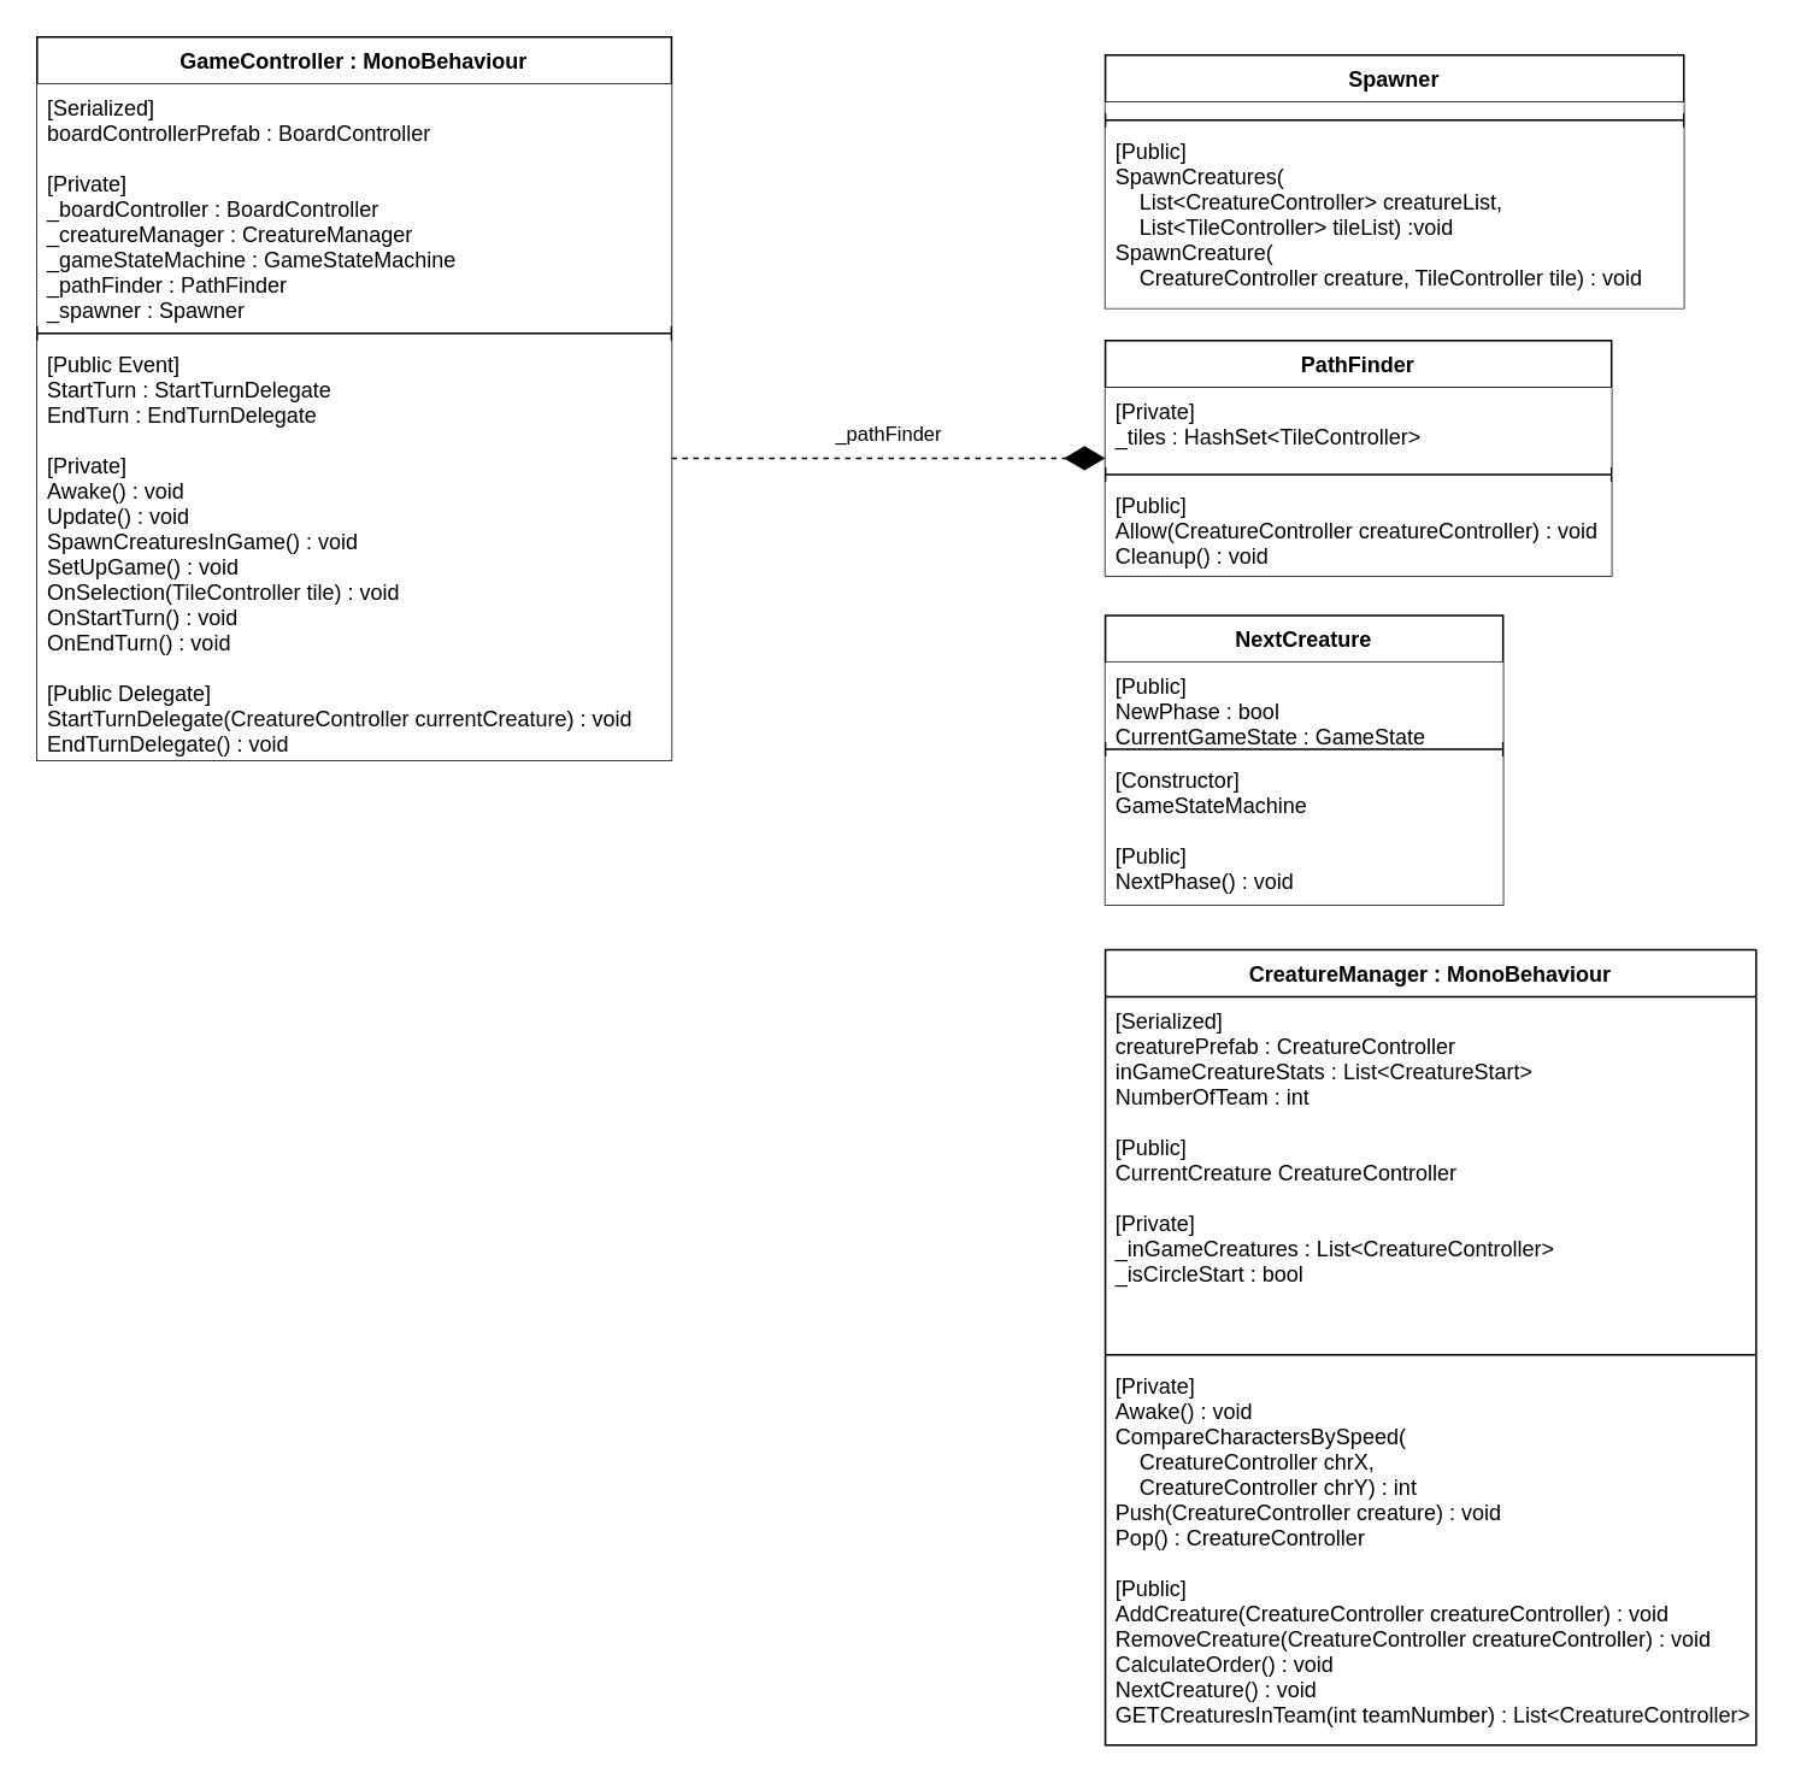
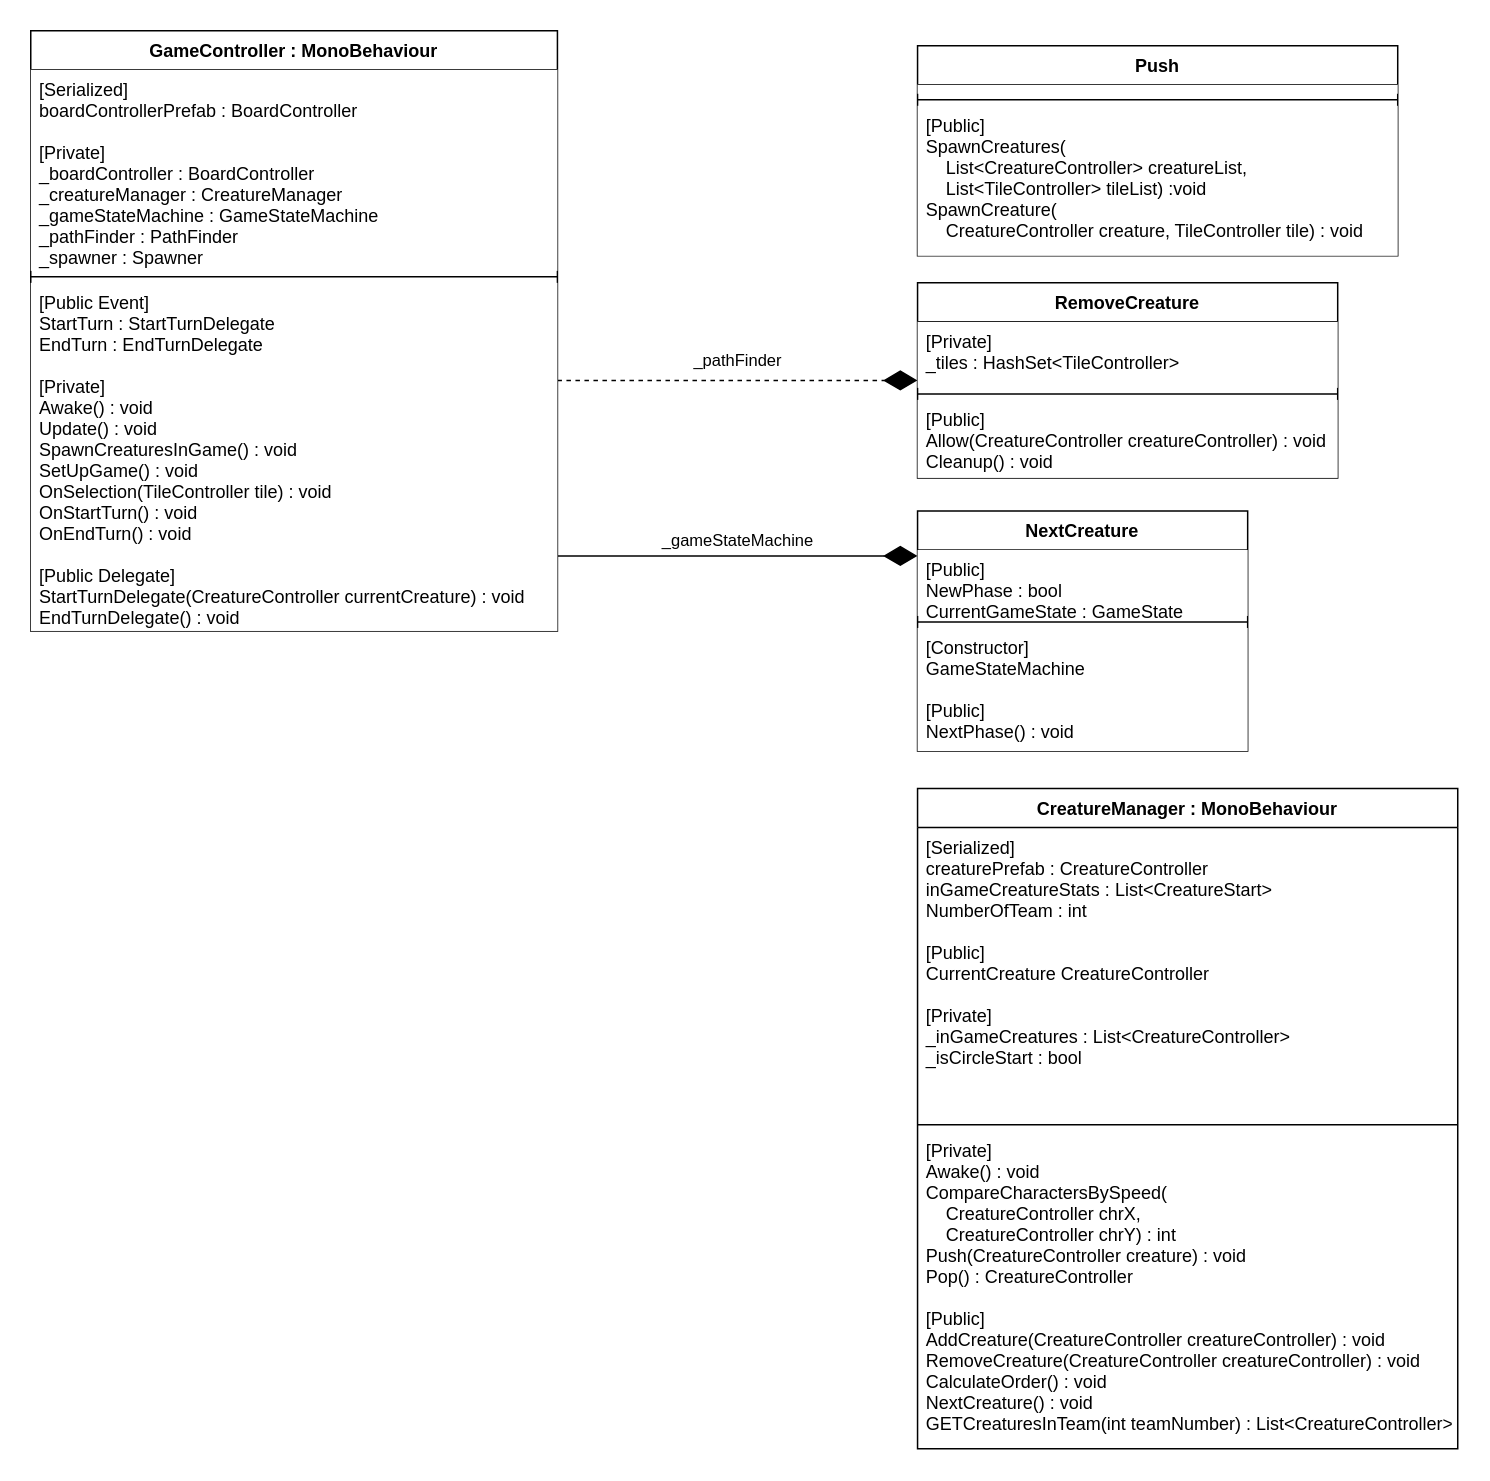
  <mxCell id="0" />
  <mxCell id="1" parent="0" />
  <mxCell id="2" value="_pathFinder" style="edgeStyle=orthogonalEdgeStyle;rounded=0;orthogonalLoop=1;jettySize=auto;html=1;endArrow=diamondThin;endFill=1;startSize=20;endSize=20;dashed=1;" edge="1" parent="1" source="4" target="12"><mxGeometry y="13" relative="1" as="geometry"><Array as="points"><mxPoint x="431" y="253" /><mxPoint x="431" y="253" /></Array><mxPoint as="offset" /></mxGeometry></mxCell>
+ <mxCell id="3" value="_gameStateMachine" style="edgeStyle=orthogonalEdgeStyle;rounded=0;orthogonalLoop=1;jettySize=auto;html=1;endArrow=diamondThin;endFill=1;startSize=20;endSize=20;" edge="1" parent="1" source="4" target="16"><mxGeometry y="10" relative="1" as="geometry"><Array as="points"><mxPoint x="561" y="370" /><mxPoint x="561" y="370" /></Array><mxPoint as="offset" /></mxGeometry></mxCell>
  <mxCell id="4" value="GameController : MonoBehaviour" style="swimlane;fontStyle=1;align=center;verticalAlign=top;childLayout=stackLayout;horizontal=1;startSize=26;horizontalStack=0;resizeParent=1;resizeParentMax=0;resizeLast=0;collapsible=1;marginBottom=0;rounded=0;sketch=0;glass=0;" vertex="1" parent="1"><mxGeometry x="20" y="20" width="351" height="400" as="geometry"><mxRectangle x="199" y="200" width="220" height="26" as="alternateBounds" /></mxGeometry></mxCell>
  <mxCell id="5" value="[Serialized]&#10;boardControllerPrefab : BoardController&#10;&#10;[Private]&#10;_boardController : BoardController&#10;_creatureManager : CreatureManager&#10;_gameStateMachine : GameStateMachine&#10;_pathFinder : PathFinder&#10;_spawner : Spawner&#10;" style="text;strokeColor=none;align=left;verticalAlign=top;spacingLeft=4;spacingRight=4;overflow=hidden;rotatable=0;points=[[0,0.5],[1,0.5]];portConstraint=eastwest;labelBackgroundColor=none;fillColor=#ffffff;" vertex="1" parent="4"><mxGeometry y="26" width="351" height="134" as="geometry" /></mxCell>
  <mxCell id="6" value="" style="line;strokeWidth=1;align=left;verticalAlign=middle;spacingTop=-1;spacingLeft=3;spacingRight=3;rotatable=0;labelPosition=right;points=[];portConstraint=eastwest;" vertex="1" parent="4"><mxGeometry y="160" width="351" height="8" as="geometry" /></mxCell>
  <mxCell id="7" value="[Public Event]&#10;StartTurn : StartTurnDelegate&#10;EndTurn : EndTurnDelegate&#10;&#10;[Private]&#10;Awake() : void&#10;Update() : void&#10;SpawnCreaturesInGame() : void&#10;SetUpGame() : void&#10;OnSelection(TileController tile) : void&#10;OnStartTurn() : void&#10;OnEndTurn() : void&#10;&#10;[Public Delegate]&#10;StartTurnDelegate(CreatureController currentCreature) : void&#10;EndTurnDelegate() : void&#10;" style="text;strokeColor=none;align=left;verticalAlign=top;spacingLeft=4;spacingRight=4;overflow=hidden;rotatable=0;points=[[0,0.5],[1,0.5]];portConstraint=eastwest;fillColor=#ffffff;" vertex="1" parent="4"><mxGeometry y="168" width="351" height="232" as="geometry" /></mxCell>
- <mxCell id="8" value="Spawner" style="swimlane;fontStyle=1;align=center;verticalAlign=top;childLayout=stackLayout;horizontal=1;startSize=26;horizontalStack=0;resizeParent=1;resizeParentMax=0;resizeLast=0;collapsible=1;marginBottom=0;rounded=0;glass=0;labelBackgroundColor=none;sketch=0;" vertex="1" parent="1"><mxGeometry x="611" y="30" width="320" height="140" as="geometry" /></mxCell>
+ <mxCell id="8" value="Push" style="swimlane;fontStyle=1;align=center;verticalAlign=top;childLayout=stackLayout;horizontal=1;startSize=26;horizontalStack=0;resizeParent=1;resizeParentMax=0;resizeLast=0;collapsible=1;marginBottom=0;rounded=0;glass=0;labelBackgroundColor=none;sketch=0;" vertex="1" parent="1"><mxGeometry x="611" y="30" width="320" height="140" as="geometry" /></mxCell>
  <mxCell id="9" value="" style="text;strokeColor=none;align=left;verticalAlign=top;spacingLeft=4;spacingRight=4;overflow=hidden;rotatable=0;points=[[0,0.5],[1,0.5]];portConstraint=eastwest;fillColor=#ffffff;" vertex="1" parent="8"><mxGeometry y="26" width="320" height="6" as="geometry" /></mxCell>
  <mxCell id="10" value="" style="line;strokeWidth=1;align=left;verticalAlign=middle;spacingTop=-1;spacingLeft=3;spacingRight=3;rotatable=0;labelPosition=right;points=[];portConstraint=eastwest;" vertex="1" parent="8"><mxGeometry y="32" width="320" height="8" as="geometry" /></mxCell>
  <mxCell id="11" value="[Public]&#10;SpawnCreatures(&#10;    List&lt;CreatureController&gt; creatureList, &#10;    List&lt;TileController&gt; tileList) :void&#10;SpawnCreature(&#10;    CreatureController creature, TileController tile) : void" style="text;strokeColor=none;align=left;verticalAlign=top;spacingLeft=4;spacingRight=4;overflow=hidden;rotatable=0;points=[[0,0.5],[1,0.5]];portConstraint=eastwest;fillColor=#ffffff;" vertex="1" parent="8"><mxGeometry y="40" width="320" height="100" as="geometry" /></mxCell>
- <mxCell id="12" value="PathFinder" style="swimlane;fontStyle=1;align=center;verticalAlign=top;childLayout=stackLayout;horizontal=1;startSize=26;horizontalStack=0;resizeParent=1;resizeParentMax=0;resizeLast=0;collapsible=1;marginBottom=0;rounded=0;glass=0;labelBackgroundColor=none;sketch=0;" vertex="1" parent="1"><mxGeometry x="611" y="188" width="280" height="130" as="geometry" /></mxCell>
+ <mxCell id="12" value="RemoveCreature" style="swimlane;fontStyle=1;align=center;verticalAlign=top;childLayout=stackLayout;horizontal=1;startSize=26;horizontalStack=0;resizeParent=1;resizeParentMax=0;resizeLast=0;collapsible=1;marginBottom=0;rounded=0;glass=0;labelBackgroundColor=none;sketch=0;" vertex="1" parent="1"><mxGeometry x="611" y="188" width="280" height="130" as="geometry" /></mxCell>
  <mxCell id="13" value="[Private]&#10;_tiles : HashSet&lt;TileController&gt;&#10;" style="text;strokeColor=none;align=left;verticalAlign=top;spacingLeft=4;spacingRight=4;overflow=hidden;rotatable=0;points=[[0,0.5],[1,0.5]];portConstraint=eastwest;fillColor=#ffffff;" vertex="1" parent="12"><mxGeometry y="26" width="280" height="44" as="geometry" /></mxCell>
  <mxCell id="14" value="" style="line;strokeWidth=1;align=left;verticalAlign=middle;spacingTop=-1;spacingLeft=3;spacingRight=3;rotatable=0;labelPosition=right;points=[];portConstraint=eastwest;" vertex="1" parent="12"><mxGeometry y="70" width="280" height="8" as="geometry" /></mxCell>
  <mxCell id="15" value="[Public]&#10;Allow(CreatureController creatureController) : void&#10;Cleanup() : void&#10;" style="text;strokeColor=none;align=left;verticalAlign=top;spacingLeft=4;spacingRight=4;overflow=hidden;rotatable=0;points=[[0,0.5],[1,0.5]];portConstraint=eastwest;fillColor=#ffffff;" vertex="1" parent="12"><mxGeometry y="78" width="280" height="52" as="geometry" /></mxCell>
  <mxCell id="16" value="NextCreature" style="swimlane;fontStyle=1;align=center;verticalAlign=top;childLayout=stackLayout;horizontal=1;startSize=26;horizontalStack=0;resizeParent=1;resizeParentMax=0;resizeLast=0;collapsible=1;marginBottom=0;rounded=0;glass=0;labelBackgroundColor=none;sketch=0;" vertex="1" parent="1"><mxGeometry x="611" y="340" width="220" height="160" as="geometry" /></mxCell>
  <mxCell id="17" value="[Public]&#10;NewPhase : bool&#10;CurrentGameState : GameState" style="text;strokeColor=none;align=left;verticalAlign=top;spacingLeft=4;spacingRight=4;overflow=hidden;rotatable=0;points=[[0,0.5],[1,0.5]];portConstraint=eastwest;fillColor=#ffffff;" vertex="1" parent="16"><mxGeometry y="26" width="220" height="44" as="geometry" /></mxCell>
  <mxCell id="18" value="" style="line;strokeWidth=1;align=left;verticalAlign=middle;spacingTop=-1;spacingLeft=3;spacingRight=3;rotatable=0;labelPosition=right;points=[];portConstraint=eastwest;" vertex="1" parent="16"><mxGeometry y="70" width="220" height="8" as="geometry" /></mxCell>
  <mxCell id="19" value="[Constructor]&#10;GameStateMachine&#10;&#10;[Public]&#10;NextPhase() : void&#10;" style="text;strokeColor=none;align=left;verticalAlign=top;spacingLeft=4;spacingRight=4;overflow=hidden;rotatable=0;points=[[0,0.5],[1,0.5]];portConstraint=eastwest;fillColor=#ffffff;" vertex="1" parent="16"><mxGeometry y="78" width="220" height="82" as="geometry" /></mxCell>
  <mxCell id="20" value="CreatureManager : MonoBehaviour" style="swimlane;fontStyle=1;align=center;verticalAlign=top;childLayout=stackLayout;horizontal=1;startSize=26;horizontalStack=0;resizeParent=1;resizeParentMax=0;resizeLast=0;collapsible=1;marginBottom=0;rounded=0;glass=0;labelBackgroundColor=none;sketch=0;fillColor=#ffffff;" vertex="1" parent="1"><mxGeometry x="611" y="525" width="360" height="440" as="geometry" /></mxCell>
  <mxCell id="21" value="[Serialized]&#10;creaturePrefab : CreatureController&#10;inGameCreatureStats : List&lt;CreatureStart&gt;&#10;NumberOfTeam : int&#10;&#10;[Public]&#10;CurrentCreature CreatureController&#10;&#10;[Private]&#10;_inGameCreatures : List&lt;CreatureController&gt;&#10;_isCircleStart : bool&#10;" style="text;strokeColor=none;fillColor=none;align=left;verticalAlign=top;spacingLeft=4;spacingRight=4;overflow=hidden;rotatable=0;points=[[0,0.5],[1,0.5]];portConstraint=eastwest;" vertex="1" parent="20"><mxGeometry y="26" width="360" height="194" as="geometry" /></mxCell>
  <mxCell id="22" value="" style="line;strokeWidth=1;fillColor=none;align=left;verticalAlign=middle;spacingTop=-1;spacingLeft=3;spacingRight=3;rotatable=0;labelPosition=right;points=[];portConstraint=eastwest;" vertex="1" parent="20"><mxGeometry y="220" width="360" height="8" as="geometry" /></mxCell>
  <mxCell id="23" value="[Private]&#10;Awake() : void&#10;CompareCharactersBySpeed(&#10;    CreatureController chrX, &#10;    CreatureController chrY) : int&#10;Push(CreatureController creature) : void&#10;Pop() : CreatureController&#10;&#10;[Public]&#10;AddCreature(CreatureController creatureController) : void&#10;RemoveCreature(CreatureController creatureController) : void&#10;CalculateOrder() : void&#10;NextCreature() : void&#10;GETCreaturesInTeam(int teamNumber) : List&lt;CreatureController&gt;&#10;" style="text;strokeColor=none;fillColor=none;align=left;verticalAlign=top;spacingLeft=4;spacingRight=4;overflow=hidden;rotatable=0;points=[[0,0.5],[1,0.5]];portConstraint=eastwest;" vertex="1" parent="20"><mxGeometry y="228" width="360" height="212" as="geometry" /></mxCell>
